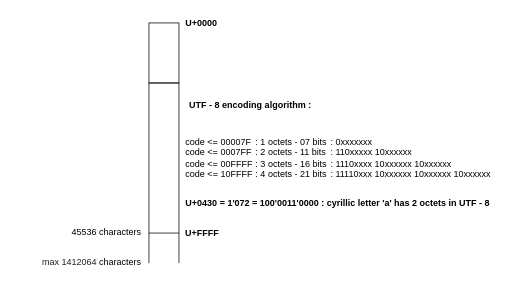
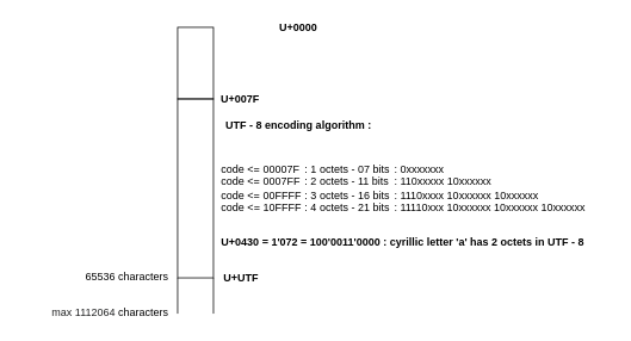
  <mxCell id="0" />
  <mxCell id="1" parent="0" />
  <mxCell id="2" value="" style="rounded=0;whiteSpace=wrap;html=1;fillColor=none;fontFamily=Helvetica;" parent="1" vertex="1"><mxGeometry x="198" y="30" width="40" height="80" as="geometry" /></mxCell>
  <mxCell id="3" value="" style="rounded=0;whiteSpace=wrap;html=1;fillColor=none;fontFamily=Helvetica;" parent="1" vertex="1"><mxGeometry x="198" y="110" width="40" height="200" as="geometry" /></mxCell>
  <mxCell id="4" value="" style="endArrow=none;html=1;rounded=0;entryX=0;entryY=1;entryDx=0;entryDy=0;fontFamily=Helvetica;" parent="1" edge="1"><mxGeometry width="50" height="50" relative="1" as="geometry"><mxPoint x="198" y="350" as="sourcePoint" /><mxPoint x="198" y="310" as="targetPoint" /></mxGeometry></mxCell>
  <mxCell id="5" value="" style="endArrow=none;html=1;rounded=0;entryX=0;entryY=1;entryDx=0;entryDy=0;fontFamily=Helvetica;" parent="1" edge="1"><mxGeometry width="50" height="50" relative="1" as="geometry"><mxPoint x="238" y="350" as="sourcePoint" /><mxPoint x="238" y="310" as="targetPoint" /></mxGeometry></mxCell>
- <mxCell id="6" value="&lt;font&gt;&lt;b&gt;U+0000&lt;/b&gt;&lt;/font&gt;" style="text;html=1;align=center;verticalAlign=middle;whiteSpace=wrap;rounded=0;fontFamily=Helvetica;" parent="1" vertex="1"><mxGeometry x="238" y="20" width="60" height="20" as="geometry" /></mxCell>
- <mxCell id="8" value="&lt;font&gt;&lt;b&gt;U+FFFF&lt;/b&gt;&lt;/font&gt;" style="text;html=1;align=center;verticalAlign=middle;whiteSpace=wrap;rounded=0;fontFamily=Helvetica;" parent="1" vertex="1"><mxGeometry x="239" y="300" width="60" height="20" as="geometry" /></mxCell>
- <mxCell id="9" value="&lt;font&gt;45536&amp;nbsp;characters&lt;/font&gt;" style="text;html=1;align=right;verticalAlign=middle;whiteSpace=wrap;rounded=0;fontFamily=Helvetica;" parent="1" vertex="1"><mxGeometry x="40" y="299" width="150" height="20" as="geometry" /></mxCell>
+ <mxCell id="6" value="&lt;font&gt;&lt;b&gt;U+0000&lt;/b&gt;&lt;/font&gt;" style="text;html=1;align=center;verticalAlign=middle;whiteSpace=wrap;rounded=0;fontFamily=Helvetica;" parent="1" vertex="1"><mxGeometry x="303" y="20" width="60" height="20" as="geometry" /></mxCell>
+ <mxCell id="7" value="&lt;font&gt;&lt;b&gt;U+007F&lt;/b&gt;&lt;/font&gt;" style="text;html=1;align=center;verticalAlign=middle;whiteSpace=wrap;rounded=0;fontFamily=Helvetica;" parent="1" vertex="1"><mxGeometry x="238" y="100" width="60" height="20" as="geometry" /></mxCell>
+ <mxCell id="8" value="&lt;font&gt;&lt;b&gt;U+UTF&lt;/b&gt;&lt;/font&gt;" style="text;html=1;align=center;verticalAlign=middle;whiteSpace=wrap;rounded=0;fontFamily=Helvetica;" parent="1" vertex="1"><mxGeometry x="239" y="300" width="60" height="20" as="geometry" /></mxCell>
+ <mxCell id="9" value="&lt;font&gt;65536&amp;nbsp;characters&lt;/font&gt;" style="text;html=1;align=right;verticalAlign=middle;whiteSpace=wrap;rounded=0;fontFamily=Helvetica;" parent="1" vertex="1"><mxGeometry x="40" y="299" width="150" height="20" as="geometry" /></mxCell>
  <mxCell id="10" value="&lt;font&gt;&lt;b&gt;U+0430 = 1'072 = &lt;/b&gt;&lt;span style=&quot;background-color: rgb(255, 255, 255);&quot;&gt;&lt;font face=&quot;Helvetica&quot; style=&quot;&quot;&gt;&lt;b&gt;100'0011'0000&lt;/b&gt;&lt;/font&gt;&lt;/span&gt;&lt;b&gt;&amp;nbsp;: cyrillic letter '&lt;/b&gt;&lt;/font&gt;&lt;b style=&quot;&quot;&gt;а' has 2 octets in UTF - 8&lt;/b&gt;&lt;font&gt;&lt;b&gt;&amp;nbsp;&lt;/b&gt;&lt;/font&gt;" style="text;html=1;align=left;verticalAlign=middle;whiteSpace=wrap;rounded=0;fontFamily=Helvetica;" parent="1" vertex="1"><mxGeometry x="245" y="260" width="433" height="20" as="geometry" /></mxCell>
  <mxCell id="11" value="&lt;div&gt;&lt;font style=&quot;background-color: transparent; color: light-dark(rgb(0, 0, 0), rgb(255, 255, 255));&quot;&gt;code &amp;lt;=&lt;/font&gt;&lt;font style=&quot;background-color: transparent; color: light-dark(rgb(0, 0, 0), rgb(255, 255, 255));&quot;&gt; &lt;/font&gt;&lt;font style=&quot;background-color: transparent; color: light-dark(rgb(0, 0, 0), rgb(255, 255, 255));&quot;&gt;00007F&lt;/font&gt;&lt;/div&gt;&lt;div&gt;&lt;font&gt;code &amp;lt;= 0007FF&lt;/font&gt;&lt;/div&gt;&lt;div&gt;&lt;font&gt;code &amp;lt;= 00FFFF&lt;/font&gt;&lt;/div&gt;&lt;div&gt;&lt;font style=&quot;background-color: transparent; color: light-dark(rgb(0, 0, 0), rgb(255, 255, 255));&quot;&gt;code&amp;nbsp;&lt;/font&gt;&lt;font style=&quot;background-color: transparent; color: light-dark(rgb(0, 0, 0), rgb(255, 255, 255));&quot;&gt;&amp;lt;= 10FFFF&lt;/font&gt;&lt;/div&gt;" style="text;html=1;align=left;verticalAlign=middle;whiteSpace=wrap;rounded=0;fontFamily=Helvetica;" parent="1" vertex="1"><mxGeometry x="245" y="170" width="100" height="80" as="geometry" /></mxCell>
- <mxCell id="12" value="&lt;font&gt;&lt;span style=&quot;color: rgb(32, 33, 34); text-align: start; background-color: rgb(255, 255, 255);&quot;&gt;&lt;font style=&quot;font-size: 12px;&quot;&gt;&amp;nbsp;max 1412064&lt;/font&gt;&lt;/span&gt;&amp;nbsp;characters&lt;/font&gt;" style="text;html=1;align=right;verticalAlign=middle;whiteSpace=wrap;rounded=0;fontFamily=Helvetica;" parent="1" vertex="1"><mxGeometry x="20" y="339" width="170" height="20" as="geometry" /></mxCell>
+ <mxCell id="12" value="&lt;font&gt;&lt;span style=&quot;color: rgb(32, 33, 34); text-align: start; background-color: rgb(255, 255, 255);&quot;&gt;&lt;font style=&quot;font-size: 12px;&quot;&gt;&amp;nbsp;max 1112064&lt;/font&gt;&lt;/span&gt;&amp;nbsp;characters&lt;/font&gt;" style="text;html=1;align=right;verticalAlign=middle;whiteSpace=wrap;rounded=0;fontFamily=Helvetica;" parent="1" vertex="1"><mxGeometry x="20" y="339" width="170" height="20" as="geometry" /></mxCell>
  <mxCell id="13" value="&lt;div style=&quot;&quot;&gt;&lt;span style=&quot;background-color: transparent; color: light-dark(rgb(0, 0, 0), rgb(255, 255, 255));&quot;&gt;&amp;nbsp;: 1 octets - 07 bits&amp;nbsp;&lt;/span&gt;&lt;/div&gt;&lt;div style=&quot;&quot;&gt;&lt;span style=&quot;&quot;&gt;&amp;nbsp;: 2 octets - 11 bits&amp;nbsp;&lt;/span&gt;&lt;/div&gt;&lt;div style=&quot;&quot;&gt;&lt;div&gt;&amp;nbsp;: 3 octets - 16 bits&amp;nbsp;&lt;/div&gt;&lt;div&gt;&amp;nbsp;: 4 octets - 21 bits&amp;nbsp;&lt;/div&gt;&lt;/div&gt;" style="text;html=1;align=left;verticalAlign=middle;whiteSpace=wrap;rounded=0;" parent="1" vertex="1"><mxGeometry x="335" y="170" width="110" height="80" as="geometry" /></mxCell>
  <mxCell id="14" value="&lt;b style=&quot;&quot;&gt;UTF - 8 encoding algorithm :&lt;/b&gt;" style="text;html=1;align=left;verticalAlign=middle;whiteSpace=wrap;rounded=0;" parent="1" vertex="1"><mxGeometry x="250" y="130" width="433" height="20" as="geometry" /></mxCell>
  <mxCell id="15" value="&lt;span style=&quot;&quot;&gt;&amp;nbsp;: 0xxxxxxx&lt;/span&gt;&lt;div&gt;&amp;nbsp;: 110xxxxx 10xxxxxx&lt;span style=&quot;&quot;&gt;&lt;/span&gt;&lt;/div&gt;&lt;div&gt;&amp;nbsp;: 1110xxxx 10xxxxxx 10xxxxxx&lt;/div&gt;&lt;div&gt;&amp;nbsp;: 11110xxx&lt;span style=&quot;background-color: initial;&quot;&gt;&amp;nbsp;10xxxxxx&lt;/span&gt;&lt;span style=&quot;background-color: initial;&quot;&gt;&amp;nbsp;10xxxxxx&lt;/span&gt;&lt;span style=&quot;background-color: initial;&quot;&gt;&amp;nbsp;10xxxxxx&lt;/span&gt;&lt;/div&gt;" style="text;html=1;align=left;verticalAlign=middle;whiteSpace=wrap;rounded=0;" parent="1" vertex="1"><mxGeometry x="435" y="170" width="243" height="80.5" as="geometry" /></mxCell>
